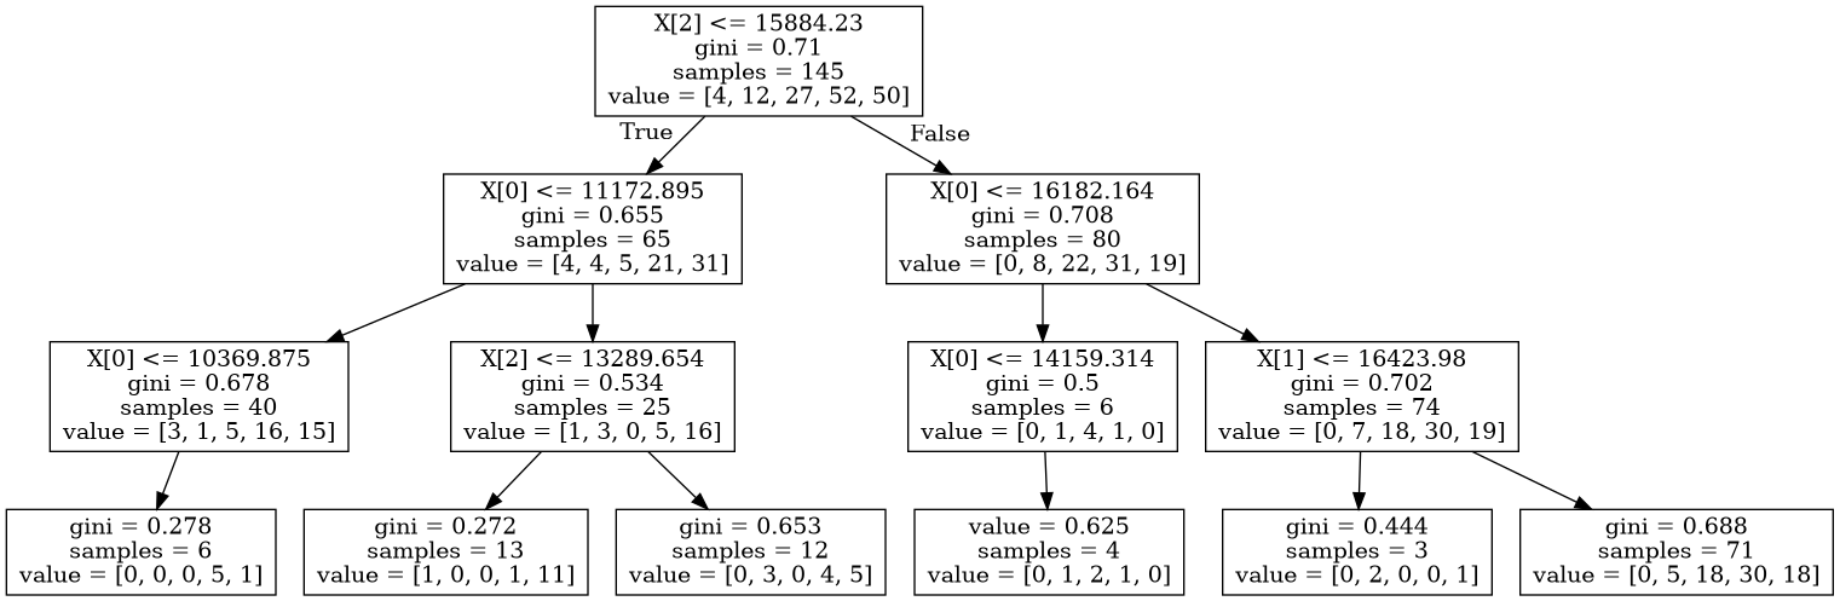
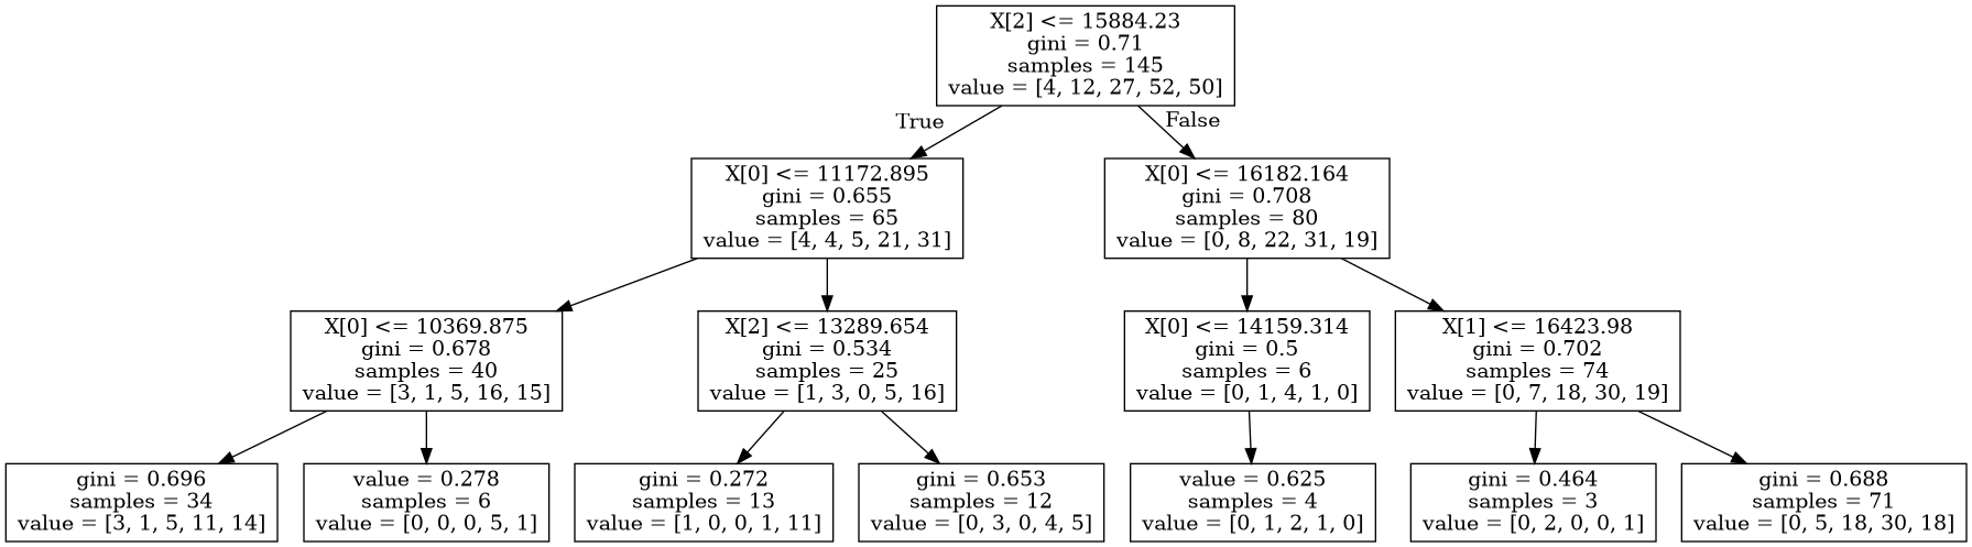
  digraph {
    node [shape=box]
    n1 [label="X[2] <= 15884.23\ngini = 0.71\nsamples = 145\nvalue = [4, 12, 27, 52, 50]"]
    n2 [label="X[0] <= 11172.895\ngini = 0.655\nsamples = 65\nvalue = [4, 4, 5, 21, 31]"]
    n3 [label="X[0] <= 16182.164\ngini = 0.708\nsamples = 80\nvalue = [0, 8, 22, 31, 19]"]
    n4 [label="X[0] <= 10369.875\ngini = 0.678\nsamples = 40\nvalue = [3, 1, 5, 16, 15]"]
    n5 [label="X[2] <= 13289.654\ngini = 0.534\nsamples = 25\nvalue = [1, 3, 0, 5, 16]"]
    n6 [label="X[0] <= 14159.314\ngini = 0.5\nsamples = 6\nvalue = [0, 1, 4, 1, 0]"]
    n7 [label="X[1] <= 16423.98\ngini = 0.702\nsamples = 74\nvalue = [0, 7, 18, 30, 19]"]
-   n9 [label="gini = 0.278\nsamples = 6\nvalue = [0, 0, 0, 5, 1]"]
+   n8 [label="gini = 0.696\nsamples = 34\nvalue = [3, 1, 5, 11, 14]"]
+   n9 [label="value = 0.278\nsamples = 6\nvalue = [0, 0, 0, 5, 1]"]
    n10 [label="gini = 0.272\nsamples = 13\nvalue = [1, 0, 0, 1, 11]"]
    n11 [label="gini = 0.653\nsamples = 12\nvalue = [0, 3, 0, 4, 5]"]
    n12 [label="value = 0.625\nsamples = 4\nvalue = [0, 1, 2, 1, 0]"]
-   n13 [label="gini = 0.444\nsamples = 3\nvalue = [0, 2, 0, 0, 1]"]
+   n13 [label="gini = 0.464\nsamples = 3\nvalue = [0, 2, 0, 0, 1]"]
    n14 [label="gini = 0.688\nsamples = 71\nvalue = [0, 5, 18, 30, 18]"]
    n1 -> n2 [headlabel=True labelangle=45 labeldistance=2.5]
    n1 -> n3 [headlabel=False labelangle=-45 labeldistance=2.5]
    n2 -> n4
    n2 -> n5
    n3 -> n6
    n3 -> n7
+   n4 -> n8
    n4 -> n9
    n5 -> n10
    n5 -> n11
    n6 -> n12
    n7 -> n13
    n7 -> n14
  }
